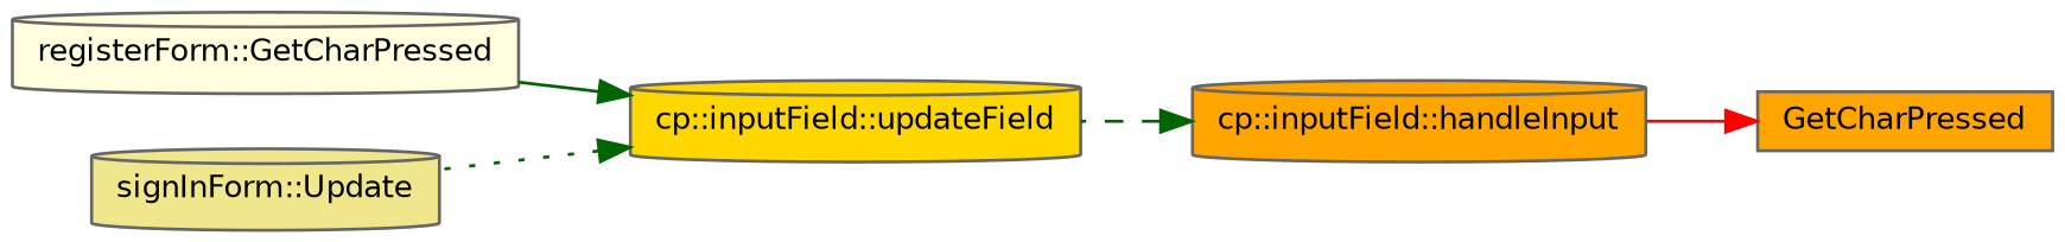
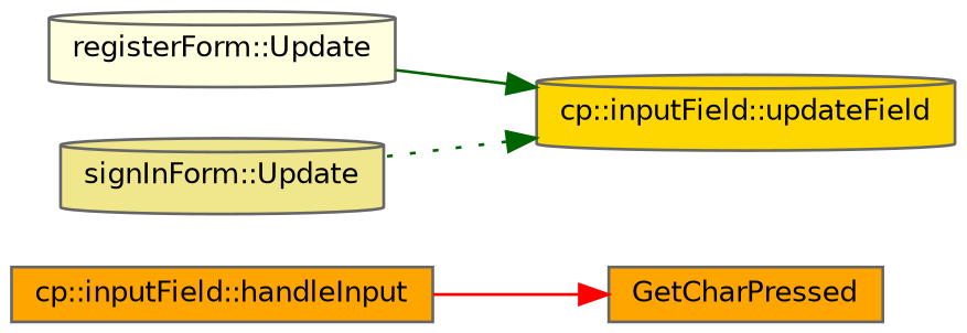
  digraph {
    rankdir=RL
    node [color=grey40 fillcolor=orange fontname=Helvetica fontsize=10 shape=cylinder style=filled]
    edge [color=darkgreen dir=back fontname=Helvetica fontsize=10 labelfontname=Helvetica labelfontsize=10 style=solid]
    n1 [color=gray40 fontcolor=black height=0.2 label=GetCharPressed shape=box width=0.4]
-   n2 [height=0.2 label="cp::inputField::handleInput" width=0.4]
+   n2 [height=0.2 label="cp::inputField::handleInput" shape=box width=0.4]
    n3 [fillcolor=gold height=0.2 label="cp::inputField::updateField" width=0.4]
-   n4 [fillcolor=lightyellow height=0.2 label="registerForm::GetCharPressed" width=0.4]
+   n4 [fillcolor=lightyellow height=0.2 label="registerForm::Update" width=0.4]
    n5 [fillcolor=khaki height=0.2 label="signInForm::Update" width=0.4]
    n1 -> n2 [color=red]
-   n2 -> n3 [style=dashed]
    n3 -> n4
    n3 -> n5 [style=dotted]
  }
